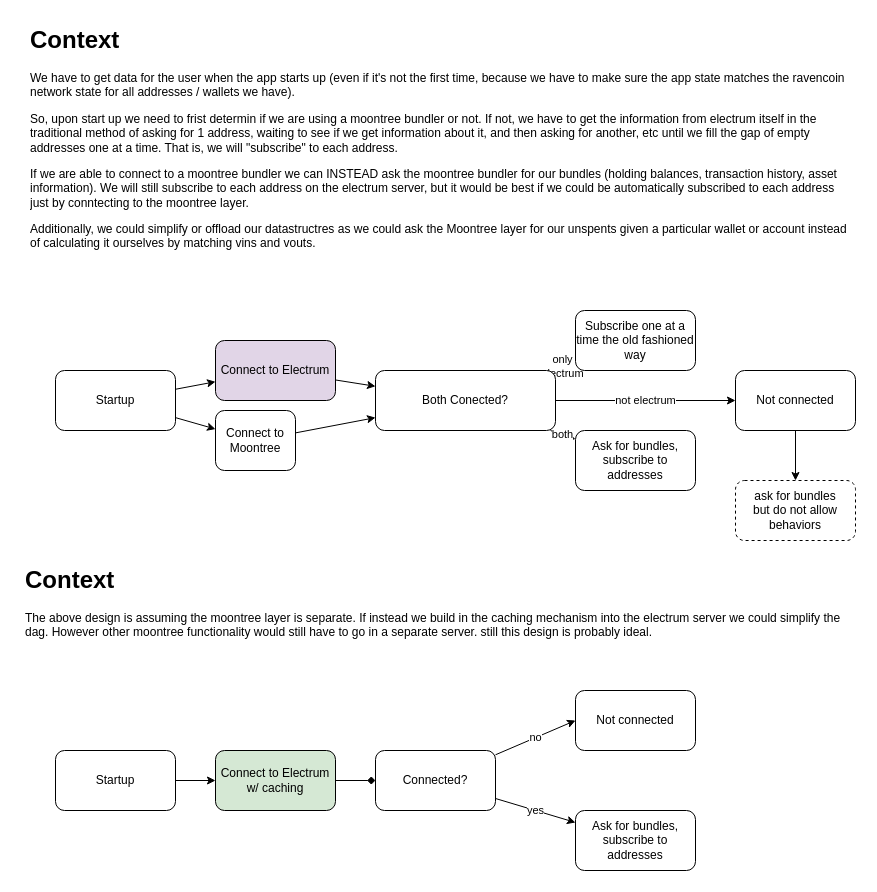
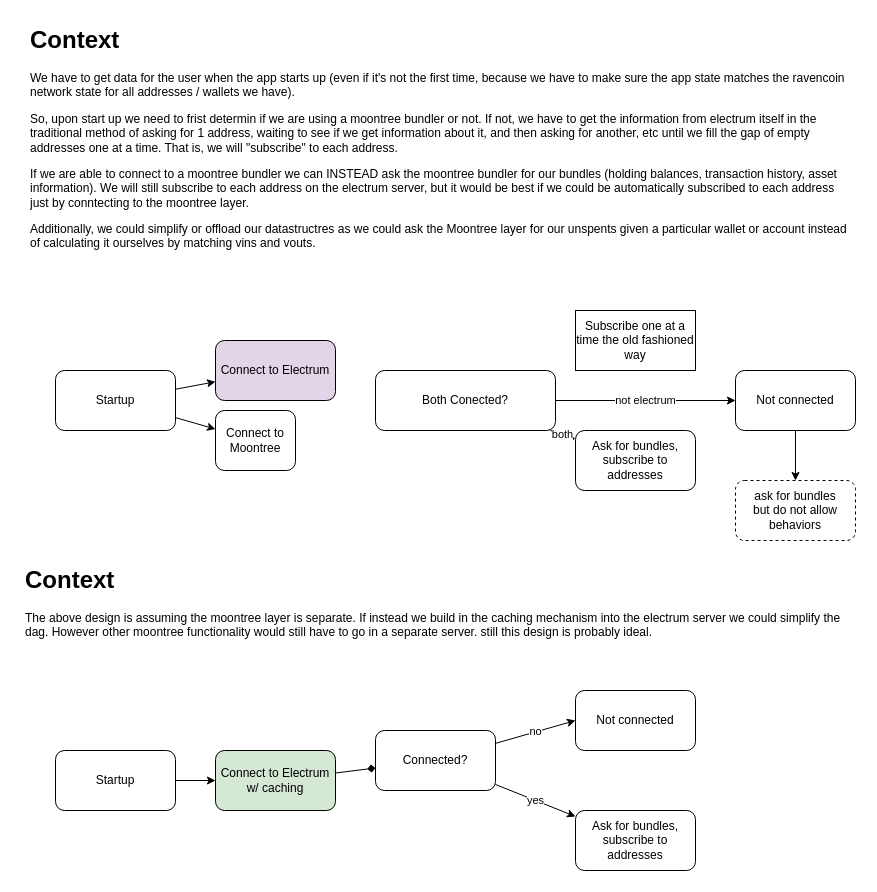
  <mxCell id="0" />
  <mxCell id="1" parent="0" />
  <mxCell id="2" value="&lt;h1&gt;Context&lt;/h1&gt;&lt;p&gt;We have to get data for the user when the app starts up (even if it's not the first time, because we have to make sure the app state matches the ravencoin network state for all addresses / wallets we have).&lt;/p&gt;&lt;p&gt;So, upon start up we need to frist determin if we are using a moontree bundler or not. If not, we have to get the information from electrum itself in the traditional method of asking for 1 address, waiting to see if we get information about it, and then asking for another, etc until we fill the gap of empty addresses one at a time. That is, we will &quot;subscribe&quot; to each address.&lt;/p&gt;&lt;p&gt;If we are able to connect to a moontree bundler we can INSTEAD ask the moontree bundler for our bundles (holding balances, transaction history, asset information). We will still subscribe to each address on the electrum server, but it would be best if we could be automatically subscribed to each address just by conntecting to the moontree layer.&lt;/p&gt;&lt;p&gt;Additionally, we could simplify or offload our datastructres as we could ask the Moontree layer for our unspents given a particular wallet or account instead of calculating it ourselves by matching vins and vouts.&lt;/p&gt;" style="text;html=1;strokeColor=none;fillColor=none;spacing=5;spacingTop=-20;whiteSpace=wrap;overflow=hidden;rounded=0;" vertex="1" parent="1"><mxGeometry x="25" y="20" width="830" height="240" as="geometry" /></mxCell>
  <mxCell id="3" style="edgeStyle=none;html=1;" edge="1" parent="1" source="5" target="7"><mxGeometry relative="1" as="geometry" /></mxCell>
  <mxCell id="4" style="edgeStyle=none;html=1;" edge="1" parent="1" source="5" target="9"><mxGeometry relative="1" as="geometry" /></mxCell>
  <mxCell id="5" value="Startup" style="rounded=1;whiteSpace=wrap;html=1;" vertex="1" parent="1"><mxGeometry x="55" y="370" width="120" height="60" as="geometry" /></mxCell>
- <mxCell id="6" style="edgeStyle=none;html=1;" edge="1" parent="1" source="7" target="13"><mxGeometry relative="1" as="geometry" /></mxCell>
  <mxCell id="7" value="Connect to Electrum" style="rounded=1;whiteSpace=wrap;html=1;fillColor=#e1d5e7;" vertex="1" parent="1"><mxGeometry x="215" y="340" width="120" height="60" as="geometry" /></mxCell>
- <mxCell id="8" style="edgeStyle=none;html=1;" edge="1" parent="1" source="9" target="13"><mxGeometry relative="1" as="geometry" /></mxCell>
  <mxCell id="9" value="Connect to Moontree" style="rounded=1;whiteSpace=wrap;html=1;" vertex="1" parent="1"><mxGeometry x="215" y="410" width="80" height="60" as="geometry" /></mxCell>
- <mxCell id="10" value="only&lt;br&gt;electrum" style="edgeStyle=none;html=1;" edge="1" parent="1" source="13" target="14"><mxGeometry relative="1" as="geometry" /></mxCell>
  <mxCell id="11" value="both" style="edgeStyle=none;html=1;" edge="1" parent="1" source="13" target="15"><mxGeometry relative="1" as="geometry" /></mxCell>
  <mxCell id="12" value="not electrum" style="edgeStyle=none;html=1;entryX=0;entryY=0.5;entryDx=0;entryDy=0;" edge="1" parent="1" source="13" target="17"><mxGeometry relative="1" as="geometry"><mxPoint x="695" y="400" as="targetPoint" /></mxGeometry></mxCell>
  <mxCell id="13" value="Both Conected?" style="rounded=1;whiteSpace=wrap;html=1;" vertex="1" parent="1"><mxGeometry x="375" y="370" width="180" height="60" as="geometry" /></mxCell>
- <mxCell id="14" value="Subscribe one at a time the old fashioned way" style="rounded=1;whiteSpace=wrap;html=1;" vertex="1" parent="1"><mxGeometry x="575" y="310" width="120" height="60" as="geometry" /></mxCell>
+ <mxCell id="14" value="Subscribe one at a time the old fashioned way" style="whiteSpace=wrap;html=1;rounded=0;" vertex="1" parent="1"><mxGeometry x="575" y="310" width="120" height="60" as="geometry" /></mxCell>
  <mxCell id="15" value="Ask for bundles, subscribe to addresses" style="rounded=1;whiteSpace=wrap;html=1;" vertex="1" parent="1"><mxGeometry x="575" y="430" width="120" height="60" as="geometry" /></mxCell>
  <mxCell id="16" style="edgeStyle=none;html=1;" edge="1" parent="1" source="17" target="18"><mxGeometry relative="1" as="geometry"><mxPoint x="795" y="480" as="targetPoint" /></mxGeometry></mxCell>
  <mxCell id="17" value="Not connected" style="rounded=1;whiteSpace=wrap;html=1;" vertex="1" parent="1"><mxGeometry x="735" y="370" width="120" height="60" as="geometry" /></mxCell>
  <mxCell id="18" value="ask for bundles&lt;br&gt;but do not allow behaviors" style="rounded=1;whiteSpace=wrap;html=1;dashed=1;" vertex="1" parent="1"><mxGeometry x="735" y="480" width="120" height="60" as="geometry" /></mxCell>
  <mxCell id="19" style="edgeStyle=none;html=1;" edge="1" parent="1" source="20" target="22"><mxGeometry relative="1" as="geometry" /></mxCell>
  <mxCell id="20" value="Startup" style="rounded=1;whiteSpace=wrap;html=1;" vertex="1" parent="1"><mxGeometry x="55" y="750" width="120" height="60" as="geometry" /></mxCell>
  <mxCell id="21" style="edgeStyle=none;html=1;endArrow=diamond;" edge="1" parent="1" source="22" target="25"><mxGeometry relative="1" as="geometry" /></mxCell>
  <mxCell id="22" value="Connect to Electrum w/ caching" style="rounded=1;whiteSpace=wrap;html=1;fillColor=#d5e8d4;" vertex="1" parent="1"><mxGeometry x="215" y="750" width="120" height="60" as="geometry" /></mxCell>
  <mxCell id="23" value="yes" style="edgeStyle=none;html=1;" edge="1" parent="1" source="25" target="26"><mxGeometry relative="1" as="geometry" /></mxCell>
  <mxCell id="24" value="no" style="edgeStyle=none;html=1;entryX=0;entryY=0.5;entryDx=0;entryDy=0;" edge="1" parent="1" source="25" target="27"><mxGeometry relative="1" as="geometry"><mxPoint x="695" y="780" as="targetPoint" /></mxGeometry></mxCell>
- <mxCell id="25" value="Connected?" style="rounded=1;whiteSpace=wrap;html=1;" vertex="1" parent="1"><mxGeometry x="375" y="750" width="120" height="60" as="geometry" /></mxCell>
+ <mxCell id="25" value="Connected?" style="rounded=1;whiteSpace=wrap;html=1;" vertex="1" parent="1"><mxGeometry x="375" y="730" width="120" height="60" as="geometry" /></mxCell>
  <mxCell id="26" value="Ask for bundles, subscribe to addresses" style="rounded=1;whiteSpace=wrap;html=1;" vertex="1" parent="1"><mxGeometry x="575" y="810" width="120" height="60" as="geometry" /></mxCell>
  <mxCell id="27" value="Not connected" style="rounded=1;whiteSpace=wrap;html=1;" vertex="1" parent="1"><mxGeometry x="575" y="690" width="120" height="60" as="geometry" /></mxCell>
  <mxCell id="28" value="&lt;h1&gt;Context&lt;/h1&gt;&lt;p&gt;The above design is assuming the moontree layer is separate. If instead we build in the caching mechanism into the electrum server we could simplify the dag. However other moontree functionality would still have to go in a separate server. still this design is probably ideal.&lt;/p&gt;" style="text;html=1;strokeColor=none;fillColor=none;spacing=5;spacingTop=-20;whiteSpace=wrap;overflow=hidden;rounded=0;" vertex="1" parent="1"><mxGeometry x="20" y="560" width="830" height="90" as="geometry" /></mxCell>
